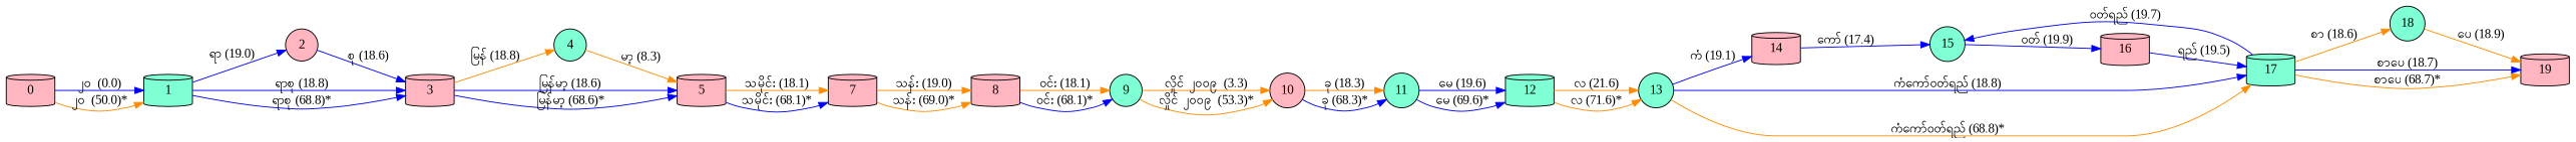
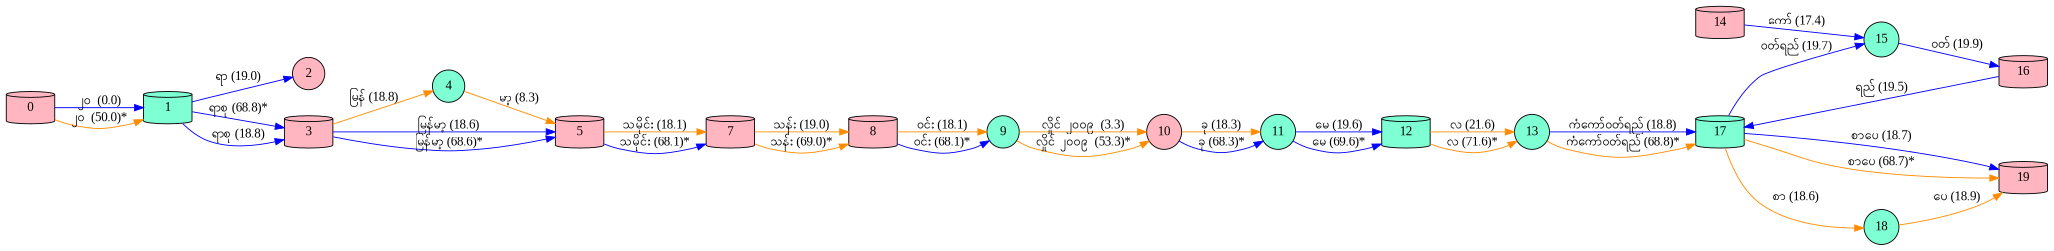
  digraph {
    fontname="Liberation Serif"
    rankdir=LR
    node [fillcolor=lightpink fontname="Liberation Serif" shape=cylinder style=filled]
    edge [color=blue fontname="Liberation Serif"]
    1 [fillcolor=aquamarine]
    0
    2 [shape=circle]
    3
    4 [fillcolor=aquamarine shape=circle]
    5
    7
    8
    9 [fillcolor=aquamarine shape=circle]
    10 [shape=circle]
    11 [fillcolor=aquamarine shape=circle]
    12 [fillcolor=aquamarine]
    13 [fillcolor=aquamarine shape=circle]
    14
    17 [fillcolor=aquamarine]
    15 [fillcolor=aquamarine shape=circle]
    18 [fillcolor=aquamarine shape=circle]
    19
    16
    1 -> 2 [label="ရာ (19.0)"]
    1 -> 3 [label="ရာစု (18.8)"]
    1 -> 3 [label="ရာစု (68.8)*"]
    0 -> 1 [label="၂၀  (0.0)"]
    0 -> 1 [color=darkorange label="၂၀  (50.0)*"]
-   2 -> 3 [label="စု (18.6)"]
    3 -> 4 [color=darkorange label="မြန် (18.8)"]
    3 -> 5 [label="မြန်မာ့ (18.6)"]
    3 -> 5 [label="မြန်မာ့ (68.6)*"]
    4 -> 5 [color=darkorange label="မာ့ (8.3)"]
    5 -> 7 [color=darkorange label="သမိုင်း (18.1)"]
    5 -> 7 [label="သမိုင်း (68.1)*"]
    7 -> 8 [color=darkorange label="သန်း (19.0)"]
    7 -> 8 [color=darkorange label="သန်း (69.0)*"]
    8 -> 9 [color=darkorange label="ဝင်း (18.1)"]
    8 -> 9 [label="ဝင်း (68.1)*"]
    9 -> 10 [color=darkorange label="လှိုင် ၂၀၀၉  (3.3)"]
    9 -> 10 [color=darkorange label="လှိုင် ၂၀၀၉  (53.3)*"]
    10 -> 11 [color=darkorange label="ခု (18.3)"]
    10 -> 11 [label="ခု (68.3)*"]
    11 -> 12 [label="မေ (19.6)"]
    11 -> 12 [label="မေ (69.6)*"]
    12 -> 13 [color=darkorange label="လ (21.6)"]
    12 -> 13 [color=darkorange label="လ (71.6)*"]
-   13 -> 14 [label="ကံ (19.1)"]
    13 -> 17 [label="ကံကော်ဝတ်ရည် (18.8)"]
    13 -> 17 [color=darkorange label="ကံကော်ဝတ်ရည် (68.8)*"]
    14 -> 15 [label="ကော် (17.4)"]
    17 -> 15 [label="ဝတ်ရည် (19.7)"]
    17 -> 18 [color=darkorange label="စာ (18.6)"]
    17 -> 19 [label="စာပေ (18.7)"]
    17 -> 19 [color=darkorange label="စာပေ (68.7)*"]
    15 -> 16 [label="ဝတ် (19.9)"]
    18 -> 19 [color=darkorange label="ပေ (18.9)"]
    16 -> 17 [label="ရည် (19.5)"]
  }
